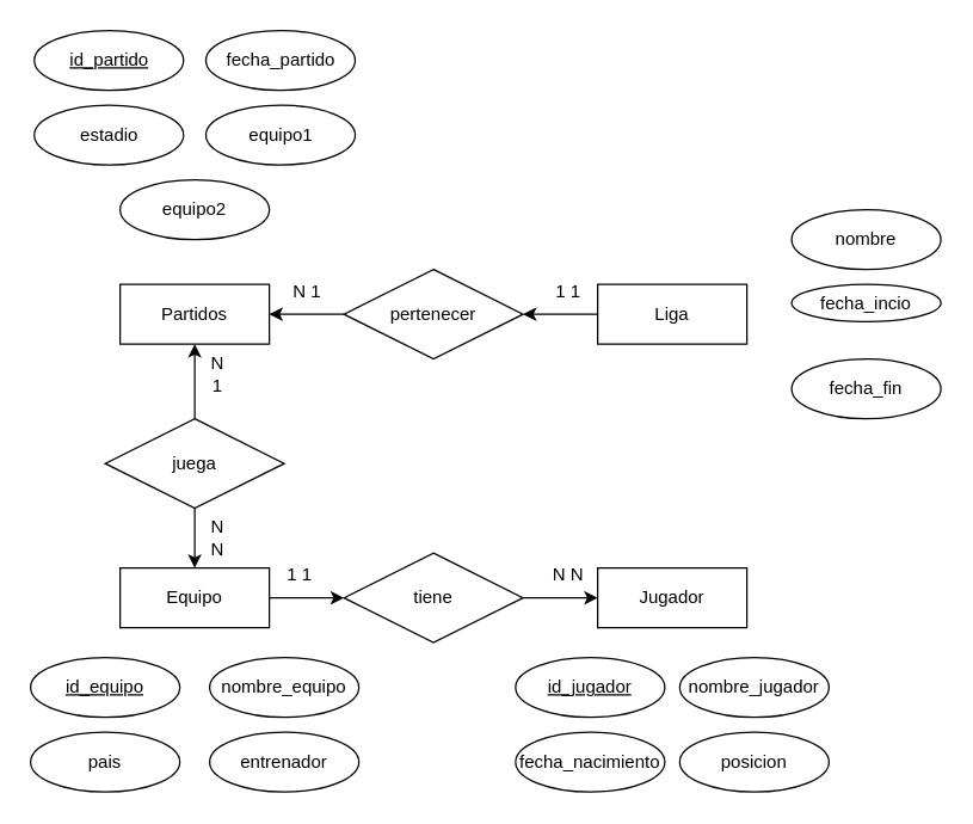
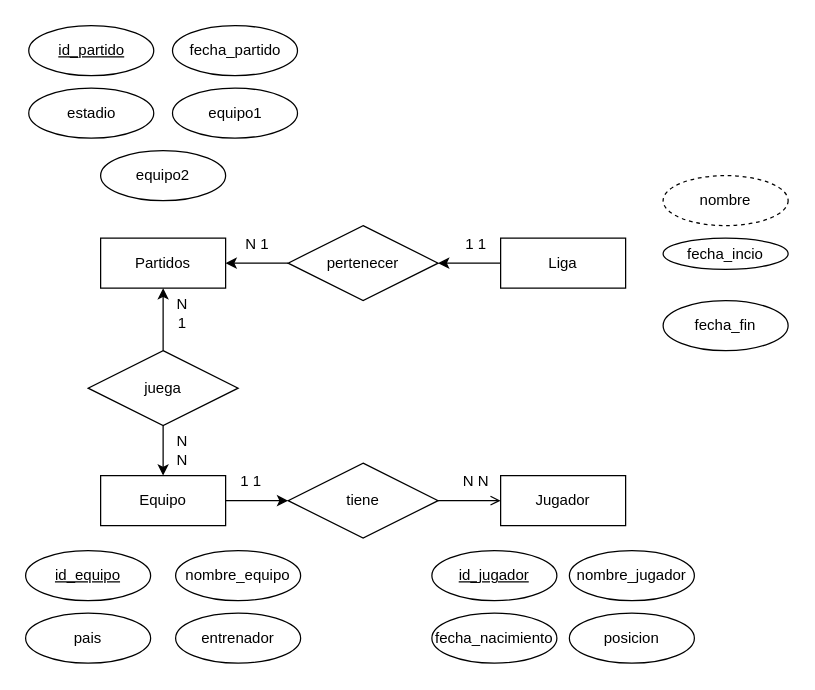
  <mxCell id="0" />
  <mxCell id="1" parent="0" />
  <mxCell id="2" style="edgeStyle=orthogonalEdgeStyle;rounded=0;orthogonalLoop=1;jettySize=auto;html=1;entryX=0;entryY=0.5;entryDx=0;entryDy=0;" edge="1" parent="1" source="3" target="20"><mxGeometry relative="1" as="geometry" /></mxCell>
  <mxCell id="3" value="Equipo" style="whiteSpace=wrap;html=1;align=center;" parent="1" vertex="1"><mxGeometry x="80" y="380" width="100" height="40" as="geometry" /></mxCell>
  <mxCell id="4" value="Jugador" style="whiteSpace=wrap;html=1;align=center;" parent="1" vertex="1"><mxGeometry x="400" y="380" width="100" height="40" as="geometry" /></mxCell>
  <mxCell id="5" value="Partidos" style="whiteSpace=wrap;html=1;align=center;" parent="1" vertex="1"><mxGeometry x="80" y="190" width="100" height="40" as="geometry" /></mxCell>
  <mxCell id="6" value="id_equipo" style="ellipse;whiteSpace=wrap;html=1;align=center;fontStyle=4" parent="1" vertex="1"><mxGeometry x="20" y="440" width="100" height="40" as="geometry" /></mxCell>
  <mxCell id="7" value="id_jugador" style="ellipse;whiteSpace=wrap;html=1;align=center;fontStyle=4" parent="1" vertex="1"><mxGeometry x="345" y="440" width="100" height="40" as="geometry" /></mxCell>
  <mxCell id="8" value="nombre_equipo" style="ellipse;whiteSpace=wrap;html=1;align=center;" parent="1" vertex="1"><mxGeometry x="140" y="440" width="100" height="40" as="geometry" /></mxCell>
  <mxCell id="9" value="nombre_jugador" style="ellipse;whiteSpace=wrap;html=1;align=center;" parent="1" vertex="1"><mxGeometry x="455" y="440" width="100" height="40" as="geometry" /></mxCell>
  <mxCell id="10" value="fecha_nacimiento" style="ellipse;whiteSpace=wrap;html=1;align=center;" parent="1" vertex="1"><mxGeometry x="345" y="490" width="100" height="40" as="geometry" /></mxCell>
  <mxCell id="11" value="pais" style="ellipse;whiteSpace=wrap;html=1;align=center;" parent="1" vertex="1"><mxGeometry x="20" y="490" width="100" height="40" as="geometry" /></mxCell>
  <mxCell id="12" value="entrenador" style="ellipse;whiteSpace=wrap;html=1;align=center;" parent="1" vertex="1"><mxGeometry x="140" y="490" width="100" height="40" as="geometry" /></mxCell>
  <mxCell id="13" value="posicion" style="ellipse;whiteSpace=wrap;html=1;align=center;" parent="1" vertex="1"><mxGeometry x="455" y="490" width="100" height="40" as="geometry" /></mxCell>
  <mxCell id="14" value="id_partido" style="ellipse;whiteSpace=wrap;html=1;align=center;fontStyle=4" parent="1" vertex="1"><mxGeometry x="22.5" y="20" width="100" height="40" as="geometry" /></mxCell>
  <mxCell id="15" value="fecha_partido" style="ellipse;whiteSpace=wrap;html=1;align=center;" parent="1" vertex="1"><mxGeometry x="137.5" y="20" width="100" height="40" as="geometry" /></mxCell>
  <mxCell id="16" value="estadio" style="ellipse;whiteSpace=wrap;html=1;align=center;" parent="1" vertex="1"><mxGeometry x="22.5" y="70" width="100" height="40" as="geometry" /></mxCell>
  <mxCell id="17" value="equipo1" style="ellipse;whiteSpace=wrap;html=1;align=center;" parent="1" vertex="1"><mxGeometry x="137.5" y="70" width="100" height="40" as="geometry" /></mxCell>
  <mxCell id="18" value="equipo2" style="ellipse;whiteSpace=wrap;html=1;align=center;" parent="1" vertex="1"><mxGeometry x="80" y="120" width="100" height="40" as="geometry" /></mxCell>
- <mxCell id="19" style="edgeStyle=orthogonalEdgeStyle;rounded=0;orthogonalLoop=1;jettySize=auto;html=1;" edge="1" parent="1" source="20" target="4"><mxGeometry relative="1" as="geometry" /></mxCell>
+ <mxCell id="19" style="edgeStyle=orthogonalEdgeStyle;rounded=0;orthogonalLoop=1;jettySize=auto;html=1;endArrow=open;" edge="1" parent="1" source="20" target="4"><mxGeometry relative="1" as="geometry" /></mxCell>
  <mxCell id="20" value="tiene" style="shape=rhombus;perimeter=rhombusPerimeter;whiteSpace=wrap;html=1;align=center;" vertex="1" parent="1"><mxGeometry x="230" y="370" width="120" height="60" as="geometry" /></mxCell>
  <mxCell id="21" style="edgeStyle=orthogonalEdgeStyle;rounded=0;orthogonalLoop=1;jettySize=auto;html=1;entryX=1;entryY=0.5;entryDx=0;entryDy=0;" edge="1" parent="1" source="22" target="27"><mxGeometry relative="1" as="geometry" /></mxCell>
  <mxCell id="22" value="Liga" style="whiteSpace=wrap;html=1;align=center;" vertex="1" parent="1"><mxGeometry x="400" y="190" width="100" height="40" as="geometry" /></mxCell>
  <mxCell id="23" style="edgeStyle=orthogonalEdgeStyle;rounded=0;orthogonalLoop=1;jettySize=auto;html=1;entryX=0.5;entryY=0;entryDx=0;entryDy=0;" edge="1" parent="1" source="25" target="3"><mxGeometry relative="1" as="geometry" /></mxCell>
  <mxCell id="24" style="edgeStyle=orthogonalEdgeStyle;rounded=0;orthogonalLoop=1;jettySize=auto;html=1;entryX=0.5;entryY=1;entryDx=0;entryDy=0;" edge="1" parent="1" source="25" target="5"><mxGeometry relative="1" as="geometry" /></mxCell>
  <mxCell id="25" value="juega" style="shape=rhombus;perimeter=rhombusPerimeter;whiteSpace=wrap;html=1;align=center;" vertex="1" parent="1"><mxGeometry x="70" y="280" width="120" height="60" as="geometry" /></mxCell>
  <mxCell id="26" style="edgeStyle=orthogonalEdgeStyle;rounded=0;orthogonalLoop=1;jettySize=auto;html=1;" edge="1" parent="1" source="27" target="5"><mxGeometry relative="1" as="geometry" /></mxCell>
  <mxCell id="27" value="pertenecer" style="shape=rhombus;perimeter=rhombusPerimeter;whiteSpace=wrap;html=1;align=center;" vertex="1" parent="1"><mxGeometry x="230" y="180" width="120" height="60" as="geometry" /></mxCell>
- <mxCell id="28" value="nombre" style="ellipse;whiteSpace=wrap;html=1;align=center;" vertex="1" parent="1"><mxGeometry x="530" y="140" width="100" height="40" as="geometry" /></mxCell>
+ <mxCell id="28" value="nombre" style="ellipse;whiteSpace=wrap;html=1;align=center;dashed=1;" vertex="1" parent="1"><mxGeometry x="530" y="140" width="100" height="40" as="geometry" /></mxCell>
  <mxCell id="29" value="fecha_incio" style="ellipse;whiteSpace=wrap;html=1;align=center;" vertex="1" parent="1"><mxGeometry x="530" y="190" width="100" height="25" as="geometry" /></mxCell>
  <mxCell id="30" value="fecha_fin" style="ellipse;whiteSpace=wrap;html=1;align=center;" vertex="1" parent="1"><mxGeometry x="530" y="240" width="100" height="40" as="geometry" /></mxCell>
  <mxCell id="31" value="N N" style="text;html=1;align=center;verticalAlign=middle;resizable=0;points=[];autosize=1;strokeColor=none;fillColor=none;" vertex="1" parent="1"><mxGeometry x="360" y="370" width="40" height="30" as="geometry" /></mxCell>
  <mxCell id="32" value="1 1" style="text;html=1;align=center;verticalAlign=middle;resizable=0;points=[];autosize=1;strokeColor=none;fillColor=none;" vertex="1" parent="1"><mxGeometry x="180" y="370" width="40" height="30" as="geometry" /></mxCell>
  <mxCell id="33" value="N&lt;br&gt;1" style="text;html=1;align=center;verticalAlign=middle;resizable=0;points=[];autosize=1;strokeColor=none;fillColor=none;" vertex="1" parent="1"><mxGeometry x="130" y="230" width="30" height="40" as="geometry" /></mxCell>
  <mxCell id="34" value="N&lt;br&gt;N" style="text;html=1;align=center;verticalAlign=middle;resizable=0;points=[];autosize=1;strokeColor=none;fillColor=none;" vertex="1" parent="1"><mxGeometry x="130" y="340" width="30" height="40" as="geometry" /></mxCell>
  <mxCell id="35" value="N 1" style="text;html=1;align=center;verticalAlign=middle;resizable=0;points=[];autosize=1;strokeColor=none;fillColor=none;" vertex="1" parent="1"><mxGeometry x="185" y="180" width="40" height="30" as="geometry" /></mxCell>
  <mxCell id="36" value="1 1" style="text;html=1;align=center;verticalAlign=middle;resizable=0;points=[];autosize=1;strokeColor=none;fillColor=none;" vertex="1" parent="1"><mxGeometry x="360" y="180" width="40" height="30" as="geometry" /></mxCell>
